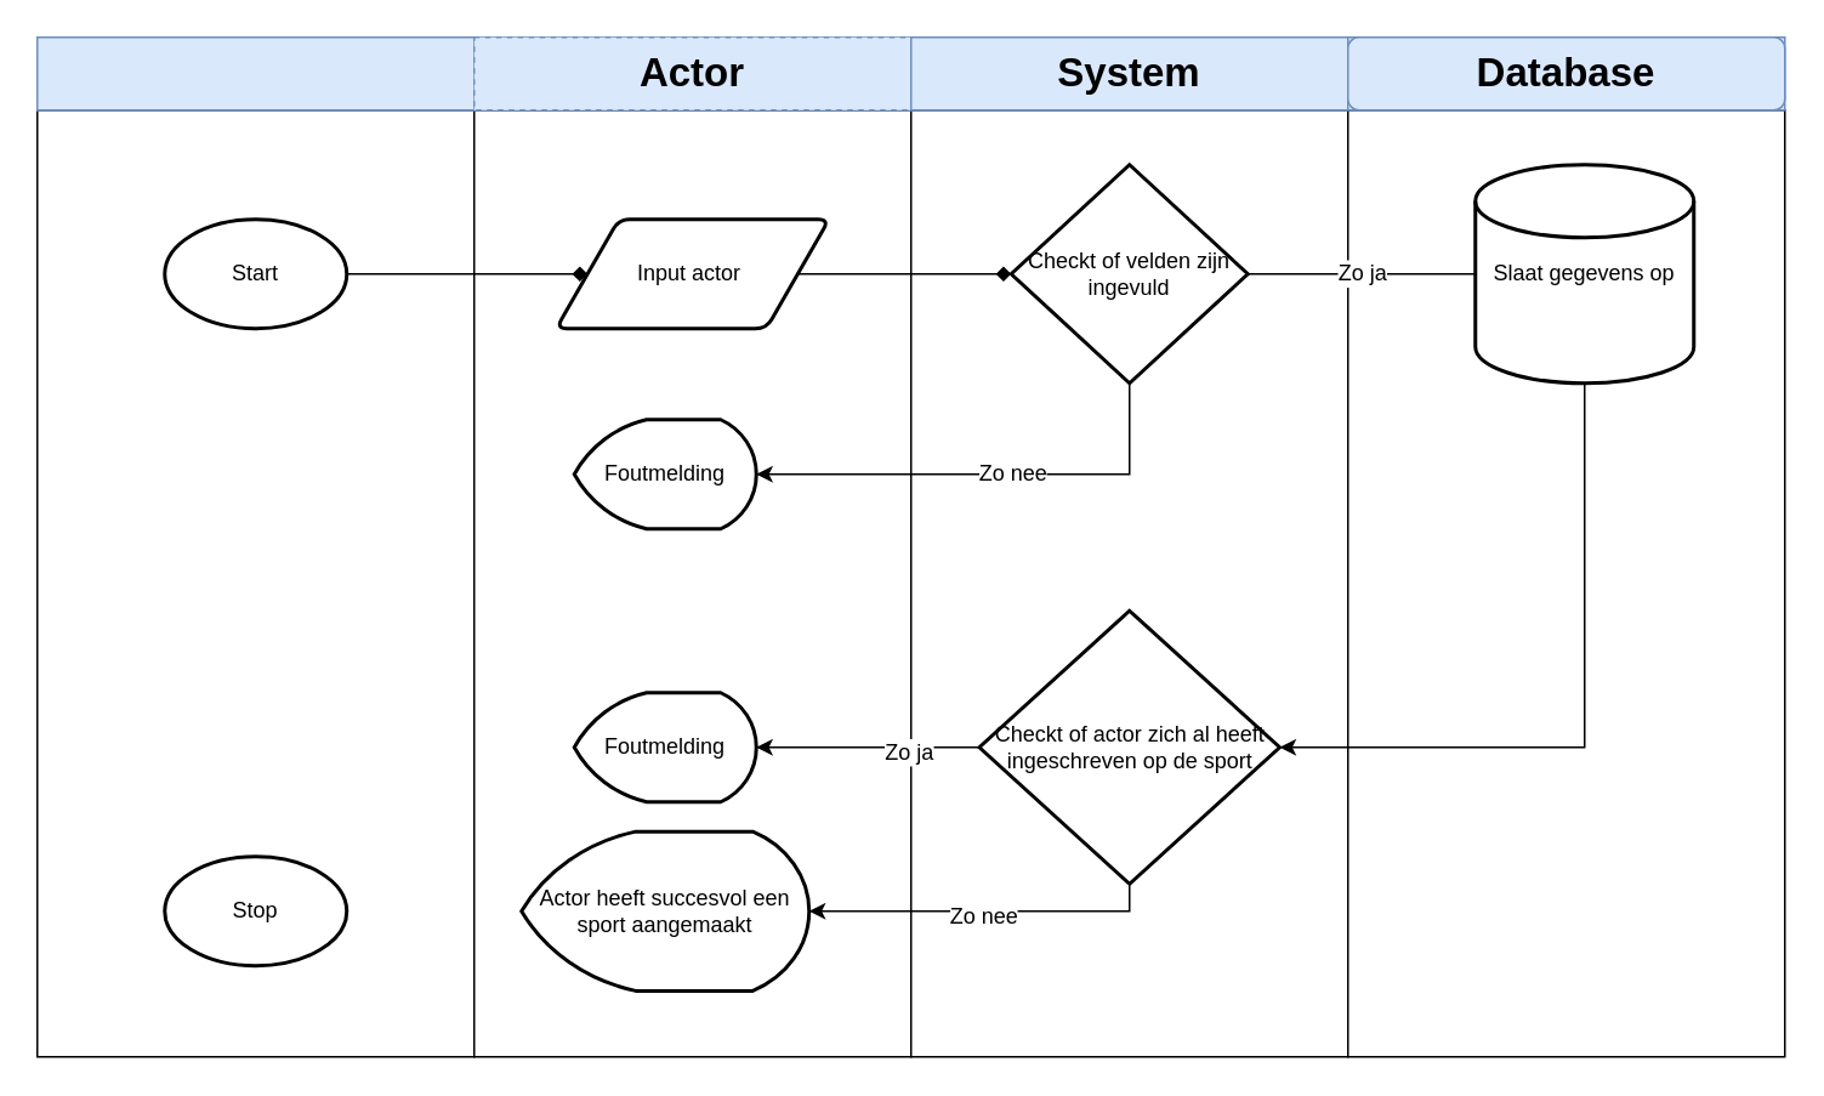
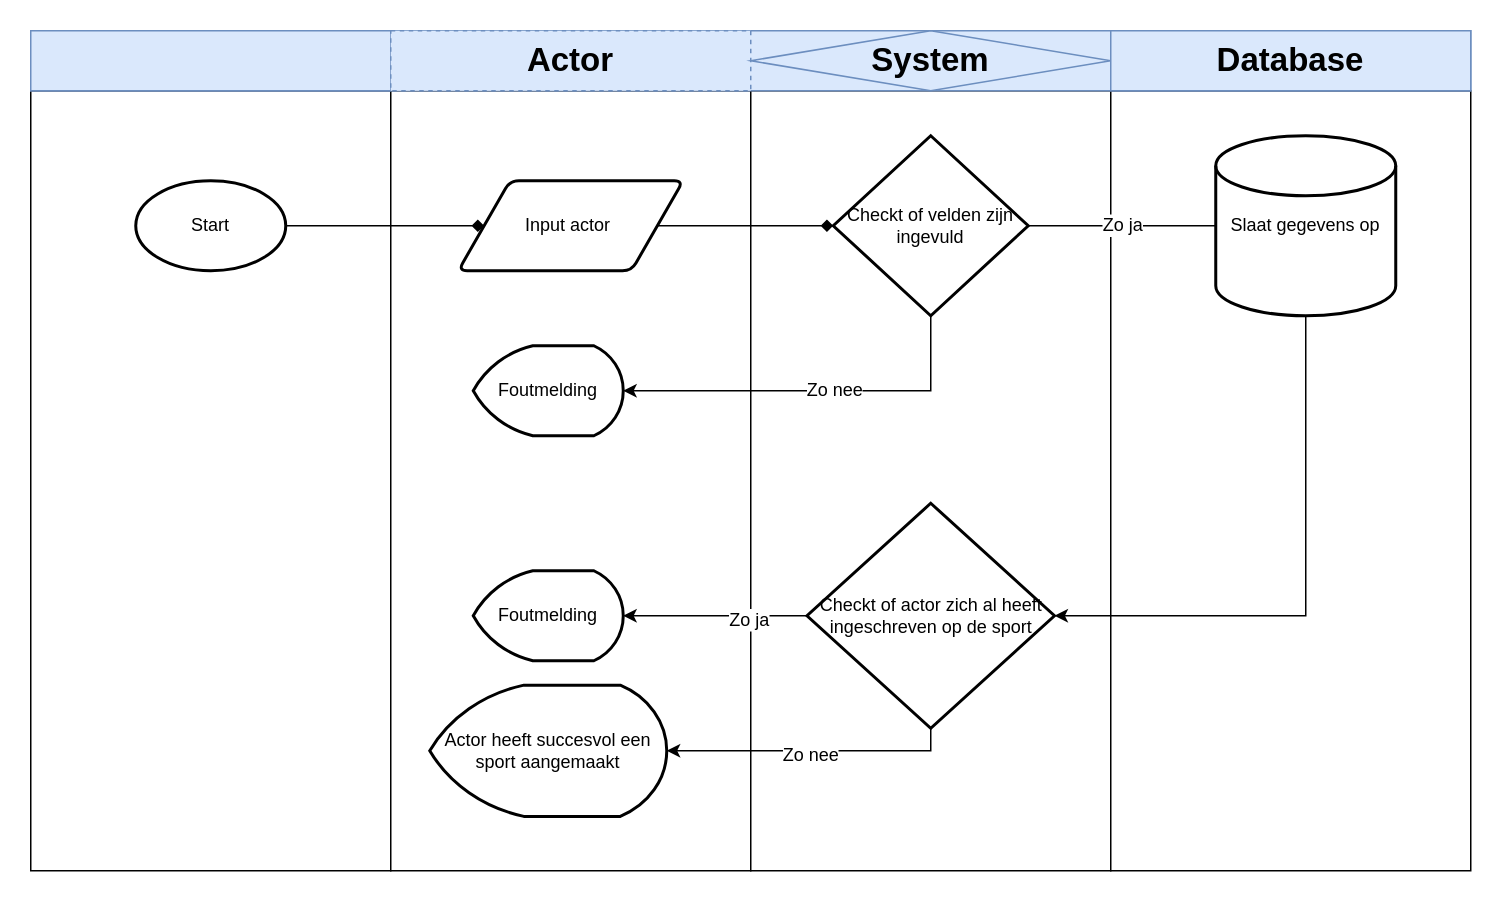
  <mxCell id="0" />
  <mxCell id="1" parent="0" />
  <mxCell id="2" value="&lt;span style=&quot;color: rgba(0 , 0 , 0 , 0) ; font-family: monospace ; font-size: 0px&quot;&gt;%3CmxGraphModel%3E%3Croot%3E%3CmxCell%20id%3D%220%22%2F%3E%3CmxCell%20id%3D%221%22%20parent%3D%220%22%2F%3E%3CmxCell%20id%3D%222%22%20value%3D%22%22%20style%3D%22rounded%3D0%3BwhiteSpace%3Dwrap%3Bhtml%3D1%3B%22%20vertex%3D%221%22%20parent%3D%221%22%3E%3CmxGeometry%20x%3D%2280%22%20y%3D%22240%22%20width%3D%22240%22%20height%3D%22520%22%20as%3D%22geometry%22%2F%3E%3C%2FmxCell%3E%3C%2Froot%3E%3C%2FmxGraphModel%3E&lt;/span&gt;" style="rounded=0;whiteSpace=wrap;html=1;" vertex="1" parent="1"><mxGeometry x="20" y="60" width="240" height="520" as="geometry" /></mxCell>
  <mxCell id="3" value="&lt;span style=&quot;color: rgba(0 , 0 , 0 , 0) ; font-family: monospace ; font-size: 0px&quot;&gt;%3CmxGraphModel%3E%3Croot%3E%3CmxCell%20id%3D%220%22%2F%3E%3CmxCell%20id%3D%221%22%20parent%3D%220%22%2F%3E%3CmxCell%20id%3D%222%22%20value%3D%22%22%20style%3D%22rounded%3D0%3BwhiteSpace%3Dwrap%3Bhtml%3D1%3B%22%20vertex%3D%221%22%20parent%3D%221%22%3E%3CmxGeometry%20x%3D%2280%22%20y%3D%22240%22%20width%3D%22240%22%20height%3D%22520%22%20as%3D%22geometry%22%2F%3E%3C%2FmxCell%3E%3C%2Froot%3E%3C%2FmxGraphModel%3E&lt;/span&gt;" style="rounded=0;whiteSpace=wrap;html=1;" vertex="1" parent="1"><mxGeometry x="260" y="60" width="240" height="520" as="geometry" /></mxCell>
  <mxCell id="4" value="&lt;span style=&quot;color: rgba(0 , 0 , 0 , 0) ; font-family: monospace ; font-size: 0px&quot;&gt;%3CmxGraphModel%3E%3Croot%3E%3CmxCell%20id%3D%220%22%2F%3E%3CmxCell%20id%3D%221%22%20parent%3D%220%22%2F%3E%3CmxCell%20id%3D%222%22%20value%3D%22%22%20style%3D%22rounded%3D0%3BwhiteSpace%3Dwrap%3Bhtml%3D1%3B%22%20vertex%3D%221%22%20parent%3D%221%22%3E%3CmxGeometry%20x%3D%2280%22%20y%3D%22240%22%20width%3D%22240%22%20height%3D%22520%22%20as%3D%22geometry%22%2F%3E%3C%2FmxCell%3E%3C%2Froot%3E%3C%2FmxGraphModel%3E&lt;/span&gt;" style="rounded=0;whiteSpace=wrap;html=1;" vertex="1" parent="1"><mxGeometry x="500" y="60" width="240" height="520" as="geometry" /></mxCell>
  <mxCell id="5" value="&lt;span style=&quot;color: rgba(0 , 0 , 0 , 0) ; font-family: monospace ; font-size: 0px&quot;&gt;%3CmxGraphModel%3E%3Croot%3E%3CmxCell%20id%3D%220%22%2F%3E%3CmxCell%20id%3D%221%22%20parent%3D%220%22%2F%3E%3CmxCell%20id%3D%222%22%20value%3D%22%22%20style%3D%22rounded%3D0%3BwhiteSpace%3Dwrap%3Bhtml%3D1%3B%22%20vertex%3D%221%22%20parent%3D%221%22%3E%3CmxGeometry%20x%3D%2280%22%20y%3D%22240%22%20width%3D%22240%22%20height%3D%22520%22%20as%3D%22geometry%22%2F%3E%3C%2FmxCell%3E%3C%2Froot%3E%3C%2FmxGraphModel%3E&lt;/span&gt;" style="rounded=0;whiteSpace=wrap;html=1;" vertex="1" parent="1"><mxGeometry x="740" y="60" width="240" height="520" as="geometry" /></mxCell>
  <mxCell id="6" value="" style="rounded=0;whiteSpace=wrap;html=1;fillColor=#dae8fc;strokeColor=#6c8ebf;" vertex="1" parent="1"><mxGeometry x="20" y="20" width="960" height="40" as="geometry" /></mxCell>
  <mxCell id="7" value="" style="rounded=0;whiteSpace=wrap;html=1;fillColor=#dae8fc;strokeColor=#6c8ebf;" vertex="1" parent="1"><mxGeometry x="20" y="20" width="240" height="40" as="geometry" /></mxCell>
  <mxCell id="8" value="&lt;b&gt;&lt;font style=&quot;font-size: 22px&quot;&gt;Actor&lt;/font&gt;&lt;/b&gt;" style="rounded=0;whiteSpace=wrap;html=1;fillColor=#dae8fc;strokeColor=#6c8ebf;dashed=1;" vertex="1" parent="1"><mxGeometry x="260" y="20" width="240" height="40" as="geometry" /></mxCell>
- <mxCell id="9" value="&lt;b&gt;&lt;font style=&quot;font-size: 22px&quot;&gt;System&lt;/font&gt;&lt;/b&gt;" style="rounded=0;whiteSpace=wrap;html=1;fillColor=#dae8fc;strokeColor=#6c8ebf;" vertex="1" parent="1"><mxGeometry x="500" y="20" width="240" height="40" as="geometry" /></mxCell>
- <mxCell id="10" value="&lt;b&gt;Database&lt;/b&gt;" style="whiteSpace=wrap;html=1;fontSize=22;fillColor=#dae8fc;strokeColor=#6c8ebf;rounded=1;" vertex="1" parent="1"><mxGeometry x="740" y="20" width="240" height="40" as="geometry" /></mxCell>
+ <mxCell id="9" value="&lt;b&gt;&lt;font style=&quot;font-size: 22px&quot;&gt;System&lt;/font&gt;&lt;/b&gt;" style="rhombus;whiteSpace=wrap;html=1;fillColor=#dae8fc;strokeColor=#6c8ebf;" vertex="1" parent="1"><mxGeometry x="500" y="20" width="240" height="40" as="geometry" /></mxCell>
+ <mxCell id="10" value="&lt;b&gt;Database&lt;/b&gt;" style="rounded=0;whiteSpace=wrap;html=1;fontSize=22;fillColor=#dae8fc;strokeColor=#6c8ebf;" vertex="1" parent="1"><mxGeometry x="740" y="20" width="240" height="40" as="geometry" /></mxCell>
  <mxCell id="11" style="edgeStyle=orthogonalEdgeStyle;rounded=0;orthogonalLoop=1;jettySize=auto;html=1;entryX=0;entryY=0.5;entryDx=0;entryDy=0;fontSize=12;endArrow=diamond;" edge="1" parent="1" source="12" target="14"><mxGeometry relative="1" as="geometry" /></mxCell>
  <mxCell id="12" value="Start" style="strokeWidth=2;html=1;shape=mxgraph.flowchart.start_1;whiteSpace=wrap;fontSize=12;" vertex="1" parent="1"><mxGeometry x="90" y="120" width="100" height="60" as="geometry" /></mxCell>
  <mxCell id="13" style="edgeStyle=orthogonalEdgeStyle;rounded=0;orthogonalLoop=1;jettySize=auto;html=1;exitX=1;exitY=0.5;exitDx=0;exitDy=0;fontSize=12;endArrow=diamond;" edge="1" parent="1" source="14" target="18"><mxGeometry relative="1" as="geometry" /></mxCell>
  <mxCell id="14" value="Input actor&amp;nbsp;" style="shape=parallelogram;html=1;strokeWidth=2;perimeter=parallelogramPerimeter;whiteSpace=wrap;rounded=1;arcSize=12;size=0.23;fontSize=12;" vertex="1" parent="1"><mxGeometry x="305" y="120" width="150" height="60" as="geometry" /></mxCell>
  <mxCell id="15" value="Zo ja" style="edgeStyle=orthogonalEdgeStyle;rounded=0;orthogonalLoop=1;jettySize=auto;html=1;exitX=1;exitY=0.5;exitDx=0;exitDy=0;exitPerimeter=0;fontSize=12;endArrow=none;" edge="1" parent="1" source="18" target="20"><mxGeometry relative="1" as="geometry" /></mxCell>
  <mxCell id="16" style="edgeStyle=orthogonalEdgeStyle;rounded=0;orthogonalLoop=1;jettySize=auto;html=1;exitX=0.5;exitY=1;exitDx=0;exitDy=0;exitPerimeter=0;entryX=1;entryY=0.5;entryDx=0;entryDy=0;entryPerimeter=0;fontSize=12;" edge="1" parent="1" source="18" target="21"><mxGeometry relative="1" as="geometry" /></mxCell>
  <mxCell id="17" value="Zo nee" style="edgeLabel;html=1;align=center;verticalAlign=middle;resizable=0;points=[];fontSize=12;" vertex="1" connectable="0" parent="16"><mxGeometry x="-0.098" y="-1" relative="1" as="geometry"><mxPoint as="offset" /></mxGeometry></mxCell>
  <mxCell id="18" value="Checkt of velden zijn ingevuld" style="strokeWidth=2;html=1;shape=mxgraph.flowchart.decision;whiteSpace=wrap;fontSize=12;" vertex="1" parent="1"><mxGeometry x="555" y="90" width="130" height="120" as="geometry" /></mxCell>
  <mxCell id="19" style="edgeStyle=orthogonalEdgeStyle;rounded=0;orthogonalLoop=1;jettySize=auto;html=1;exitX=0.5;exitY=1;exitDx=0;exitDy=0;exitPerimeter=0;fontSize=12;" edge="1" parent="1" source="20" target="26"><mxGeometry relative="1" as="geometry"><Array as="points"><mxPoint x="870" y="410" /></Array></mxGeometry></mxCell>
  <mxCell id="20" value="Slaat gegevens op" style="strokeWidth=2;html=1;shape=mxgraph.flowchart.database;whiteSpace=wrap;fontSize=12;" vertex="1" parent="1"><mxGeometry x="810" y="90" width="120" height="120" as="geometry" /></mxCell>
  <mxCell id="21" value="Foutmelding" style="strokeWidth=2;html=1;shape=mxgraph.flowchart.display;whiteSpace=wrap;fontSize=12;" vertex="1" parent="1"><mxGeometry x="315" y="230" width="100" height="60" as="geometry" /></mxCell>
  <mxCell id="22" style="edgeStyle=orthogonalEdgeStyle;rounded=0;orthogonalLoop=1;jettySize=auto;html=1;exitX=0;exitY=0.5;exitDx=0;exitDy=0;exitPerimeter=0;fontSize=12;" edge="1" parent="1" source="26" target="27"><mxGeometry relative="1" as="geometry" /></mxCell>
  <mxCell id="23" value="Zo ja" style="edgeLabel;html=1;align=center;verticalAlign=middle;resizable=0;points=[];fontSize=12;" vertex="1" connectable="0" parent="22"><mxGeometry x="-0.357" y="2" relative="1" as="geometry"><mxPoint as="offset" /></mxGeometry></mxCell>
  <mxCell id="24" style="edgeStyle=orthogonalEdgeStyle;rounded=0;orthogonalLoop=1;jettySize=auto;html=1;exitX=0.5;exitY=1;exitDx=0;exitDy=0;exitPerimeter=0;fontSize=12;" edge="1" parent="1" source="26" target="28"><mxGeometry relative="1" as="geometry"><Array as="points"><mxPoint x="620" y="500" /></Array></mxGeometry></mxCell>
  <mxCell id="25" value="Zo nee" style="edgeLabel;html=1;align=center;verticalAlign=middle;resizable=0;points=[];fontSize=12;" vertex="1" connectable="0" parent="24"><mxGeometry y="2" relative="1" as="geometry"><mxPoint as="offset" /></mxGeometry></mxCell>
  <mxCell id="26" value="Checkt of actor zich al heeft ingeschreven op de sport" style="strokeWidth=2;html=1;shape=mxgraph.flowchart.decision;whiteSpace=wrap;fontSize=12;" vertex="1" parent="1"><mxGeometry x="537.5" y="335" width="165" height="150" as="geometry" /></mxCell>
  <mxCell id="27" value="Foutmelding" style="strokeWidth=2;html=1;shape=mxgraph.flowchart.display;whiteSpace=wrap;fontSize=12;" vertex="1" parent="1"><mxGeometry x="315" y="380" width="100" height="60" as="geometry" /></mxCell>
  <mxCell id="28" value="Actor heeft succesvol een sport aangemaakt" style="strokeWidth=2;html=1;shape=mxgraph.flowchart.display;whiteSpace=wrap;fontSize=12;" vertex="1" parent="1"><mxGeometry x="286" y="456.25" width="158" height="87.5" as="geometry" /></mxCell>
- <mxCell id="29" value="Stop" style="strokeWidth=2;html=1;shape=mxgraph.flowchart.start_1;whiteSpace=wrap;fontSize=12;" vertex="1" parent="1"><mxGeometry x="90" y="470" width="100" height="60" as="geometry" /></mxCell>
